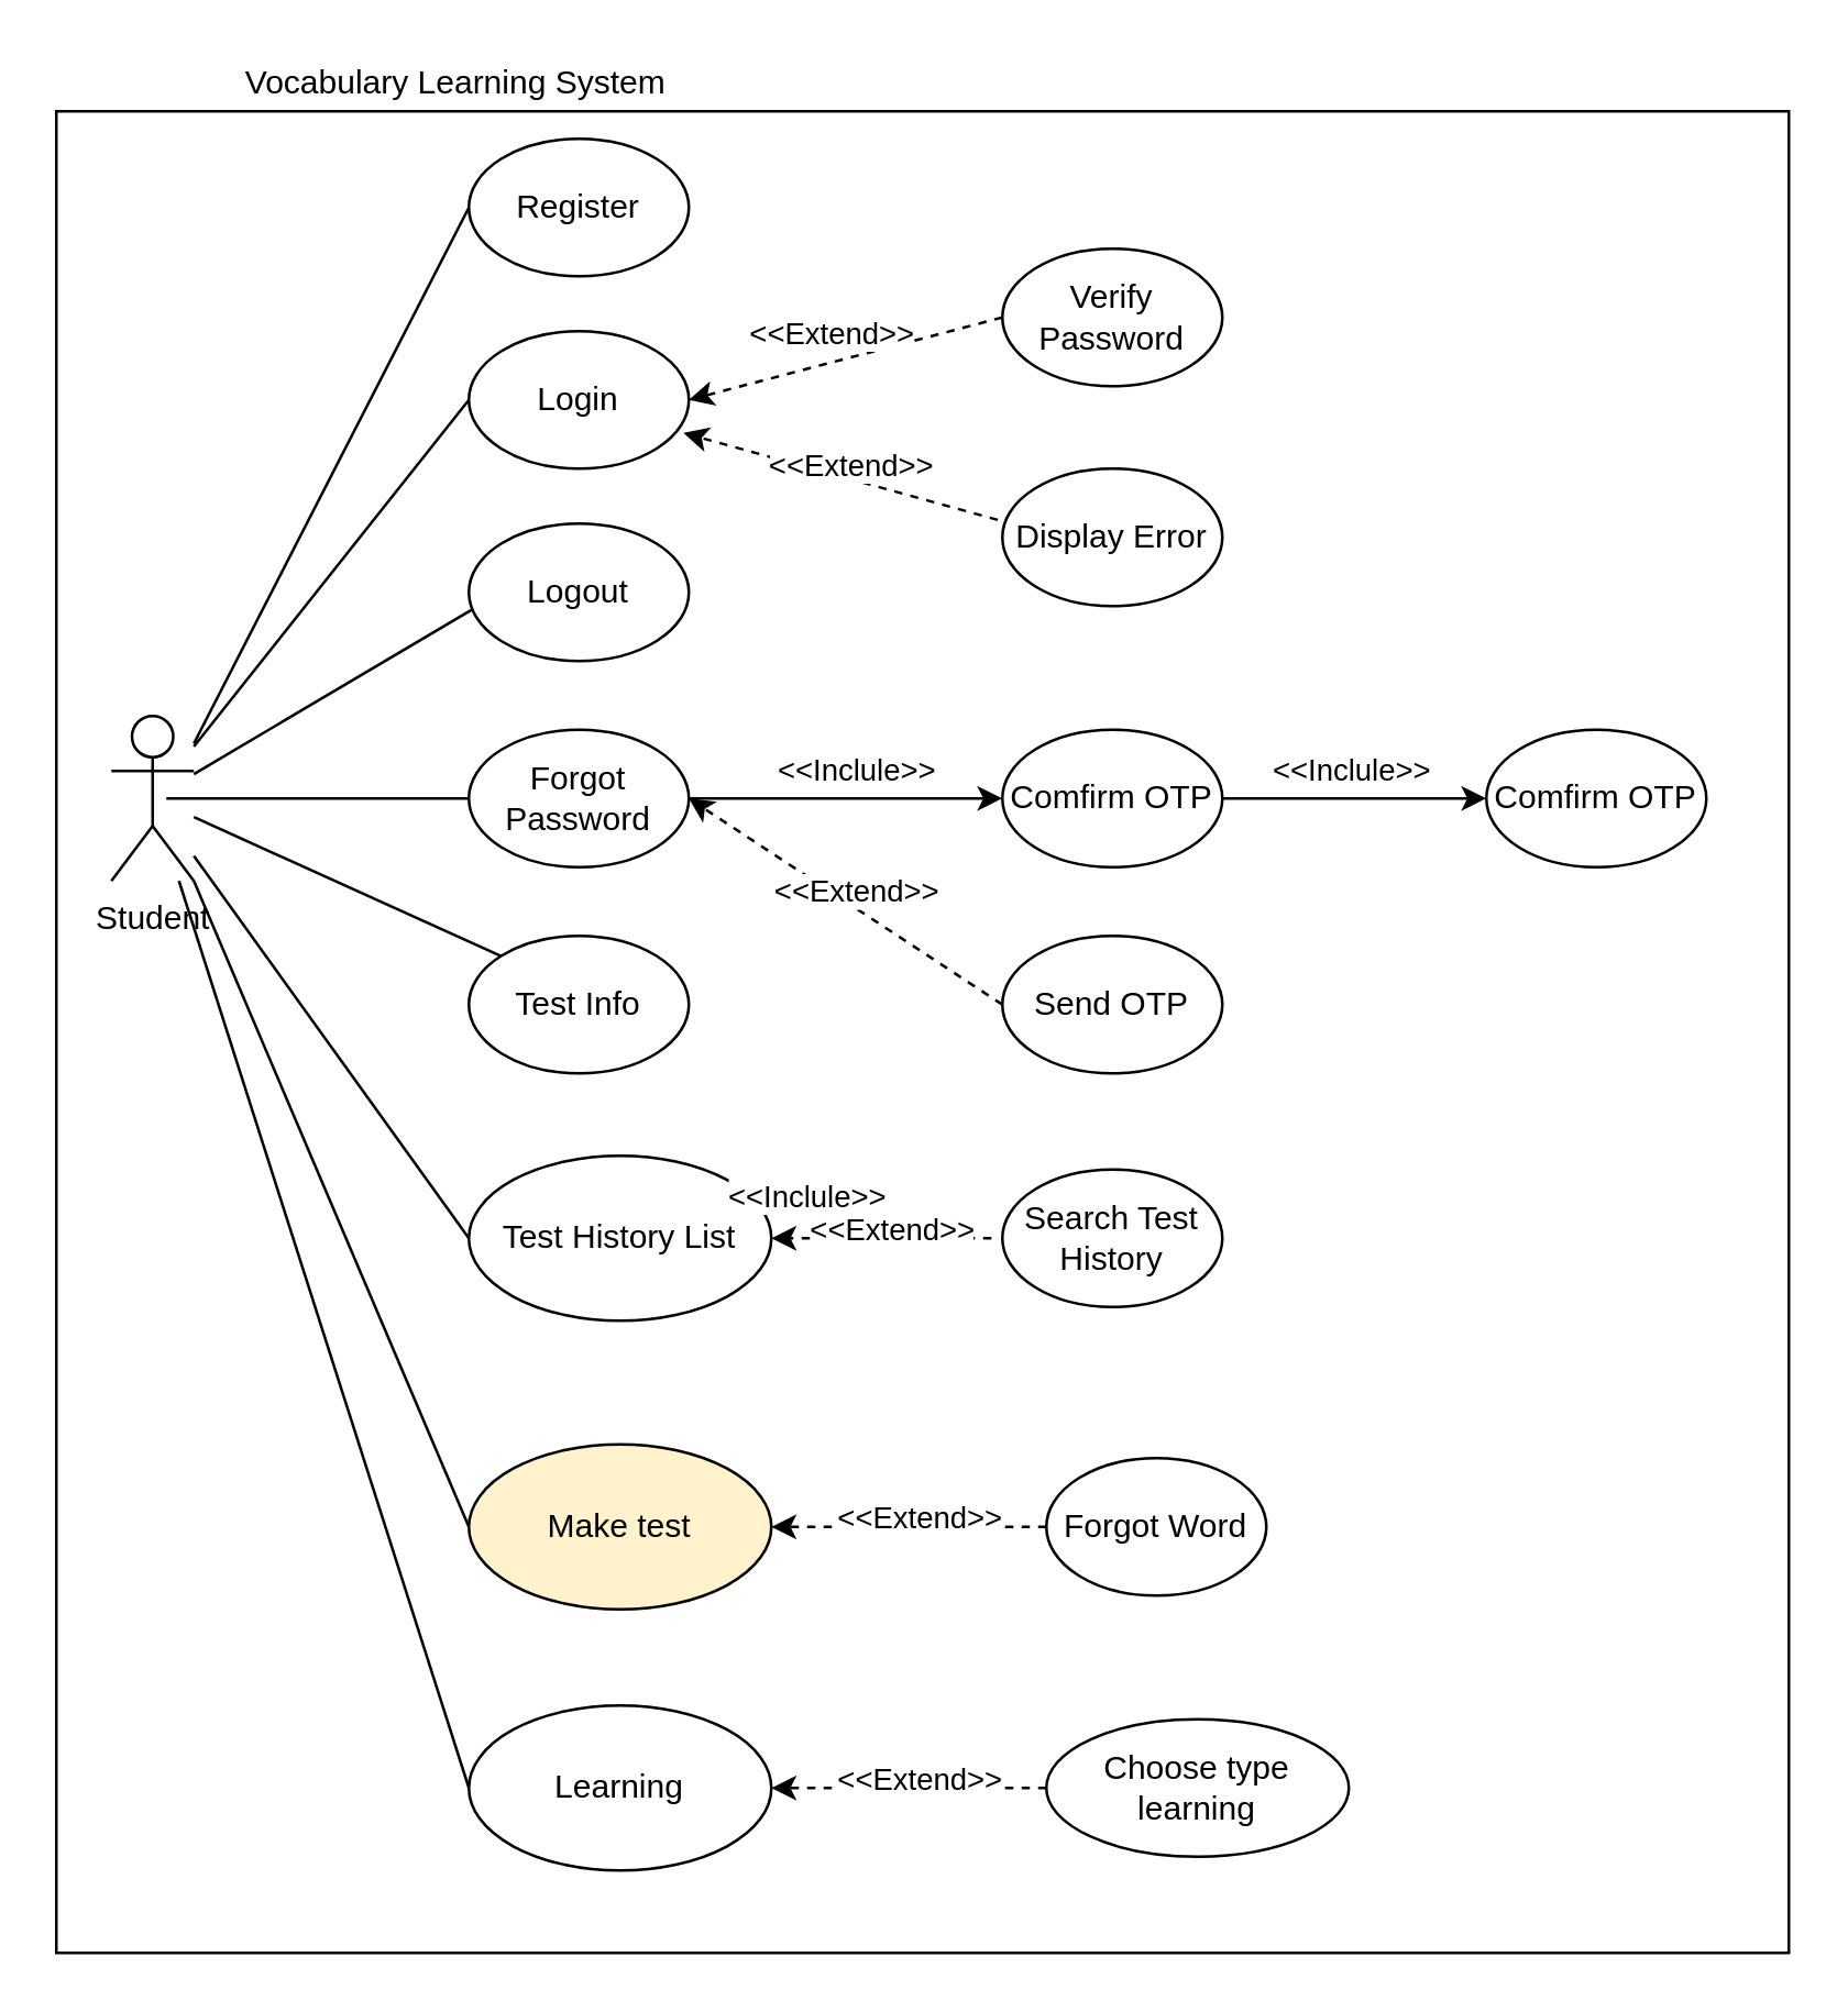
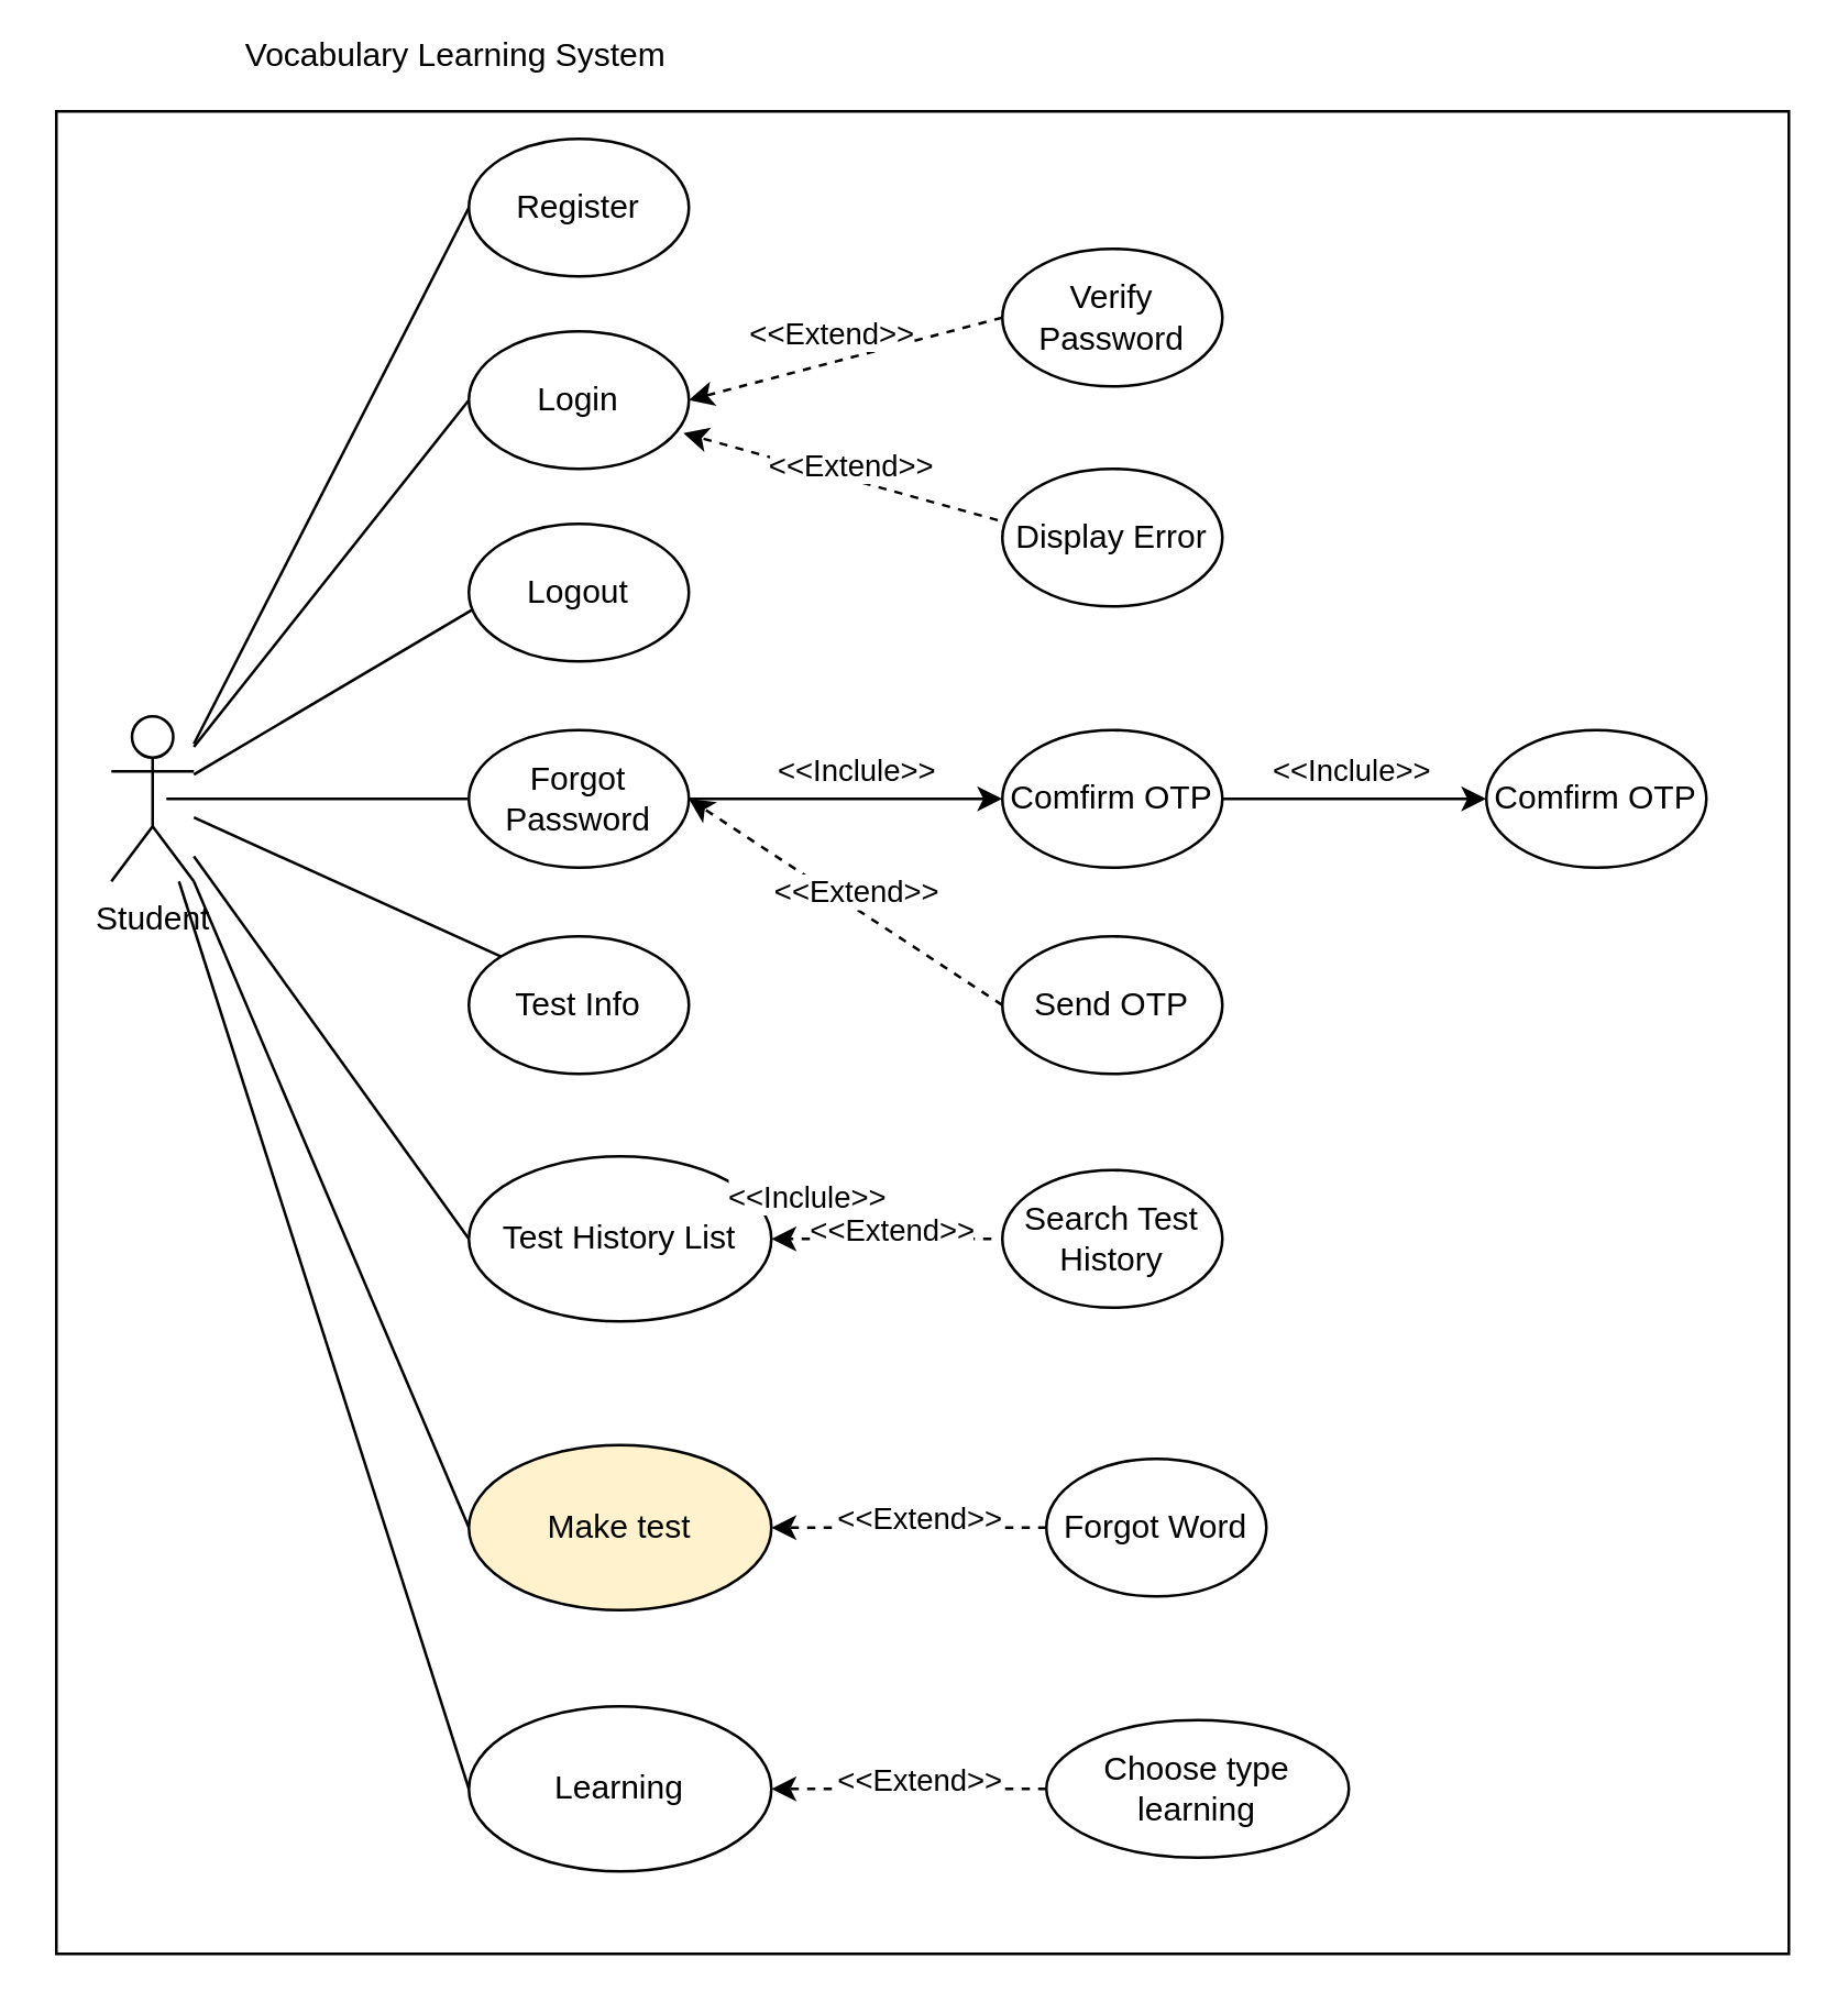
  <mxCell id="0" />
  <mxCell id="1" parent="0" />
  <mxCell id="2" value="" style="rounded=0;whiteSpace=wrap;html=1;" parent="1" vertex="1"><mxGeometry x="20" y="40" width="630" height="670" as="geometry" /></mxCell>
  <mxCell id="3" value="Student" style="shape=umlActor;verticalLabelPosition=bottom;verticalAlign=top;html=1;outlineConnect=0;" parent="1" vertex="1"><mxGeometry x="40" y="260" width="30" height="60" as="geometry" /></mxCell>
  <mxCell id="4" value="Login" style="ellipse;whiteSpace=wrap;html=1;" parent="1" vertex="1"><mxGeometry x="170" y="120" width="80" height="50" as="geometry" /></mxCell>
  <mxCell id="5" value="" style="endArrow=none;html=1;entryX=0;entryY=0.5;entryDx=0;entryDy=0;" parent="1" source="3" target="4" edge="1"><mxGeometry width="50" height="50" relative="1" as="geometry"><mxPoint x="240" y="330" as="sourcePoint" /><mxPoint x="290" y="280" as="targetPoint" /></mxGeometry></mxCell>
  <mxCell id="6" value="Verify&lt;br&gt;Password" style="ellipse;whiteSpace=wrap;html=1;" parent="1" vertex="1"><mxGeometry x="364" y="90" width="80" height="50" as="geometry" /></mxCell>
  <mxCell id="7" value="Display Error" style="ellipse;whiteSpace=wrap;html=1;" parent="1" vertex="1"><mxGeometry x="364" y="170" width="80" height="50" as="geometry" /></mxCell>
  <mxCell id="8" value="" style="endArrow=classic;html=1;dashed=1;exitX=-0.021;exitY=0.373;exitDx=0;exitDy=0;exitPerimeter=0;entryX=0.975;entryY=0.74;entryDx=0;entryDy=0;entryPerimeter=0;" parent="1" source="7" target="4" edge="1"><mxGeometry relative="1" as="geometry"><mxPoint x="130" y="290" as="sourcePoint" /><mxPoint x="240" y="180" as="targetPoint" /></mxGeometry></mxCell>
  <mxCell id="9" value="&amp;lt;&amp;lt;Extend&amp;gt;&amp;gt;" style="edgeLabel;resizable=0;html=1;align=center;verticalAlign=middle;" parent="8" connectable="0" vertex="1"><mxGeometry relative="1" as="geometry"><mxPoint x="3" y="-4" as="offset" /></mxGeometry></mxCell>
  <mxCell id="10" value="&amp;lt;&amp;lt;Inclule&amp;gt;&amp;gt;" style="edgeLabel;resizable=0;html=1;align=center;verticalAlign=middle;" parent="8" connectable="0" vertex="1"><mxGeometry relative="1" as="geometry"><mxPoint x="5" y="107" as="offset" /></mxGeometry></mxCell>
  <mxCell id="11" value="&amp;lt;&amp;lt;Inclule&amp;gt;&amp;gt;" style="edgeLabel;resizable=0;html=1;align=center;verticalAlign=middle;" parent="8" connectable="0" vertex="1"><mxGeometry relative="1" as="geometry"><mxPoint x="185" y="107" as="offset" /></mxGeometry></mxCell>
  <mxCell id="12" value="Register" style="ellipse;whiteSpace=wrap;html=1;" parent="1" vertex="1"><mxGeometry x="170" y="50" width="80" height="50" as="geometry" /></mxCell>
  <mxCell id="13" value="Logout" style="ellipse;whiteSpace=wrap;html=1;" parent="1" vertex="1"><mxGeometry x="170" y="190" width="80" height="50" as="geometry" /></mxCell>
  <mxCell id="14" value="" style="endArrow=none;html=1;entryX=0.013;entryY=0.627;entryDx=0;entryDy=0;entryPerimeter=0;" parent="1" source="3" target="13" edge="1"><mxGeometry width="50" height="50" relative="1" as="geometry"><mxPoint x="250" y="210" as="sourcePoint" /><mxPoint x="300" y="160" as="targetPoint" /></mxGeometry></mxCell>
  <mxCell id="15" value="" style="endArrow=none;html=1;entryX=0;entryY=0.5;entryDx=0;entryDy=0;" parent="1" source="3" target="20" edge="1"><mxGeometry width="50" height="50" relative="1" as="geometry"><mxPoint x="250" y="530" as="sourcePoint" /><mxPoint x="170" y="385" as="targetPoint" /></mxGeometry></mxCell>
  <mxCell id="16" value="" style="endArrow=none;html=1;entryX=0;entryY=0.5;entryDx=0;entryDy=0;exitX=1;exitY=1;exitDx=0;exitDy=0;exitPerimeter=0;" parent="1" source="3" edge="1"><mxGeometry width="50" height="50" relative="1" as="geometry"><mxPoint x="68" y="330" as="sourcePoint" /><mxPoint x="170" y="555" as="targetPoint" /></mxGeometry></mxCell>
  <mxCell id="17" value="" style="endArrow=none;html=1;entryX=0;entryY=0.5;entryDx=0;entryDy=0;" parent="1" target="12" edge="1"><mxGeometry width="50" height="50" relative="1" as="geometry"><mxPoint x="70" y="270" as="sourcePoint" /><mxPoint x="390" y="230" as="targetPoint" /></mxGeometry></mxCell>
  <mxCell id="18" value="" style="endArrow=classic;html=1;dashed=1;exitX=0;exitY=0.5;exitDx=0;exitDy=0;entryX=1;entryY=0.5;entryDx=0;entryDy=0;" parent="1" source="6" target="4" edge="1"><mxGeometry relative="1" as="geometry"><mxPoint x="348.32" y="258.65" as="sourcePoint" /><mxPoint x="245.04" y="208.65" as="targetPoint" /></mxGeometry></mxCell>
  <mxCell id="19" value="&amp;lt;&amp;lt;Extend&amp;gt;&amp;gt;" style="edgeLabel;resizable=0;html=1;align=center;verticalAlign=middle;" parent="18" connectable="0" vertex="1"><mxGeometry relative="1" as="geometry"><mxPoint x="-5" y="-10" as="offset" /></mxGeometry></mxCell>
  <mxCell id="20" value="Test History List" style="ellipse;whiteSpace=wrap;html=1;" parent="1" vertex="1"><mxGeometry x="170" y="420" width="110" height="60" as="geometry" /></mxCell>
  <mxCell id="21" value="Make test" style="ellipse;whiteSpace=wrap;html=1;fillColor=#fff2cc;" parent="1" vertex="1"><mxGeometry x="170" y="525" width="110" height="60" as="geometry" /></mxCell>
  <mxCell id="22" value="Test Info" style="ellipse;whiteSpace=wrap;html=1;" parent="1" vertex="1"><mxGeometry x="170" y="340" width="80" height="50" as="geometry" /></mxCell>
  <mxCell id="23" value="" style="endArrow=none;html=1;entryX=0;entryY=0;entryDx=0;entryDy=0;" parent="1" source="3" target="22" edge="1"><mxGeometry width="50" height="50" relative="1" as="geometry"><mxPoint x="340" y="510" as="sourcePoint" /><mxPoint x="390" y="460" as="targetPoint" /></mxGeometry></mxCell>
  <mxCell id="24" value="" style="endArrow=classic;html=1;dashed=1;entryX=1;entryY=0.5;entryDx=0;entryDy=0;" parent="1" target="20" edge="1"><mxGeometry relative="1" as="geometry"><mxPoint x="360" y="450" as="sourcePoint" /><mxPoint x="258" y="197" as="targetPoint" /></mxGeometry></mxCell>
  <mxCell id="25" value="&amp;lt;&amp;lt;Extend&amp;gt;&amp;gt;" style="edgeLabel;resizable=0;html=1;align=center;verticalAlign=middle;" parent="24" connectable="0" vertex="1"><mxGeometry relative="1" as="geometry"><mxPoint x="3" y="-4" as="offset" /></mxGeometry></mxCell>
  <mxCell id="26" value="Search Test History" style="ellipse;whiteSpace=wrap;html=1;" parent="1" vertex="1"><mxGeometry x="364" y="425" width="80" height="50" as="geometry" /></mxCell>
  <mxCell id="27" value="" style="endArrow=classic;html=1;dashed=1;entryX=1;entryY=0.5;entryDx=0;entryDy=0;exitX=0;exitY=0.5;exitDx=0;exitDy=0;" parent="1" source="29" target="21" edge="1"><mxGeometry relative="1" as="geometry"><mxPoint x="360" y="555" as="sourcePoint" /><mxPoint x="290" y="460" as="targetPoint" /></mxGeometry></mxCell>
  <mxCell id="28" value="&amp;lt;&amp;lt;Extend&amp;gt;&amp;gt;" style="edgeLabel;resizable=0;html=1;align=center;verticalAlign=middle;" parent="27" connectable="0" vertex="1"><mxGeometry relative="1" as="geometry"><mxPoint x="3" y="-4" as="offset" /></mxGeometry></mxCell>
  <mxCell id="29" value="Forgot Word" style="ellipse;whiteSpace=wrap;html=1;" parent="1" vertex="1"><mxGeometry x="380" y="530" width="80" height="50" as="geometry" /></mxCell>
  <mxCell id="30" value="Learning" style="ellipse;whiteSpace=wrap;html=1;" parent="1" vertex="1"><mxGeometry x="170" y="620" width="110" height="60" as="geometry" /></mxCell>
  <mxCell id="31" value="" style="endArrow=none;html=1;exitX=0;exitY=0.5;exitDx=0;exitDy=0;" parent="1" source="30" target="3" edge="1"><mxGeometry width="50" height="50" relative="1" as="geometry"><mxPoint x="340" y="520" as="sourcePoint" /><mxPoint x="50" y="340" as="targetPoint" /></mxGeometry></mxCell>
  <mxCell id="32" value="Choose type learning" style="ellipse;whiteSpace=wrap;html=1;" parent="1" vertex="1"><mxGeometry x="380" y="625" width="110" height="50" as="geometry" /></mxCell>
  <mxCell id="33" value="" style="endArrow=classic;html=1;dashed=1;entryX=1;entryY=0.5;entryDx=0;entryDy=0;exitX=0;exitY=0.5;exitDx=0;exitDy=0;" parent="1" source="32" target="30" edge="1"><mxGeometry relative="1" as="geometry"><mxPoint x="390" y="565" as="sourcePoint" /><mxPoint x="290" y="565" as="targetPoint" /></mxGeometry></mxCell>
  <mxCell id="34" value="&amp;lt;&amp;lt;Extend&amp;gt;&amp;gt;" style="edgeLabel;resizable=0;html=1;align=center;verticalAlign=middle;" parent="33" connectable="0" vertex="1"><mxGeometry relative="1" as="geometry"><mxPoint x="3" y="-4" as="offset" /></mxGeometry></mxCell>
  <mxCell id="35" style="edgeStyle=orthogonalEdgeStyle;rounded=0;orthogonalLoop=1;jettySize=auto;html=1;exitX=0.5;exitY=1;exitDx=0;exitDy=0;" parent="1" source="32" target="32" edge="1"><mxGeometry relative="1" as="geometry" /></mxCell>
  <mxCell id="36" style="edgeStyle=orthogonalEdgeStyle;rounded=0;orthogonalLoop=1;jettySize=auto;html=1;" parent="1" source="37" target="40" edge="1"><mxGeometry relative="1" as="geometry" /></mxCell>
  <mxCell id="37" value="Forgot Password" style="ellipse;whiteSpace=wrap;html=1;" parent="1" vertex="1"><mxGeometry x="170" y="265" width="80" height="50" as="geometry" /></mxCell>
  <mxCell id="38" value="" style="endArrow=none;html=1;" parent="1" target="37" edge="1"><mxGeometry width="50" height="50" relative="1" as="geometry"><mxPoint x="60" y="290" as="sourcePoint" /><mxPoint x="181.04" y="231.35" as="targetPoint" /></mxGeometry></mxCell>
  <mxCell id="39" style="edgeStyle=orthogonalEdgeStyle;rounded=0;orthogonalLoop=1;jettySize=auto;html=1;entryX=0;entryY=0.5;entryDx=0;entryDy=0;" parent="1" source="40" target="45" edge="1"><mxGeometry relative="1" as="geometry" /></mxCell>
  <mxCell id="40" value="Comfirm OTP" style="ellipse;whiteSpace=wrap;html=1;" parent="1" vertex="1"><mxGeometry x="364" y="265" width="80" height="50" as="geometry" /></mxCell>
  <mxCell id="41" value="Send OTP" style="ellipse;whiteSpace=wrap;html=1;" parent="1" vertex="1"><mxGeometry x="364" y="340" width="80" height="50" as="geometry" /></mxCell>
  <mxCell id="42" value="" style="endArrow=classic;html=1;dashed=1;exitX=0;exitY=0.5;exitDx=0;exitDy=0;" parent="1" source="41" edge="1"><mxGeometry relative="1" as="geometry"><mxPoint x="372.32" y="198.65" as="sourcePoint" /><mxPoint x="250" y="290" as="targetPoint" /></mxGeometry></mxCell>
  <mxCell id="43" value="&amp;lt;&amp;lt;Extend&amp;gt;&amp;gt;" style="edgeLabel;resizable=0;html=1;align=center;verticalAlign=middle;" parent="42" connectable="0" vertex="1"><mxGeometry relative="1" as="geometry"><mxPoint x="3" y="-4" as="offset" /></mxGeometry></mxCell>
  <mxCell id="44" value="&amp;lt;&amp;lt;Inclule&amp;gt;&amp;gt;" style="edgeLabel;resizable=0;html=1;align=center;verticalAlign=middle;" parent="42" connectable="0" vertex="1"><mxGeometry relative="1" as="geometry"><mxPoint x="-15" y="107" as="offset" /></mxGeometry></mxCell>
  <mxCell id="45" value="Comfirm OTP" style="ellipse;whiteSpace=wrap;html=1;" parent="1" vertex="1"><mxGeometry x="540" y="265" width="80" height="50" as="geometry" /></mxCell>
- <mxCell id="46" value="Vocabulary Learning System" style="text;html=1;align=center;verticalAlign=middle;resizable=0;points=[];autosize=1;strokeColor=none;" parent="1" vertex="1"><mxGeometry x="80" y="20" width="170" height="20" as="geometry" /></mxCell>
+ <mxCell id="46" value="Vocabulary Learning System" style="text;html=1;align=center;verticalAlign=middle;resizable=0;points=[];autosize=1;strokeColor=none;" parent="1" vertex="1"><mxGeometry x="80" y="10" width="170" height="20" as="geometry" /></mxCell>
